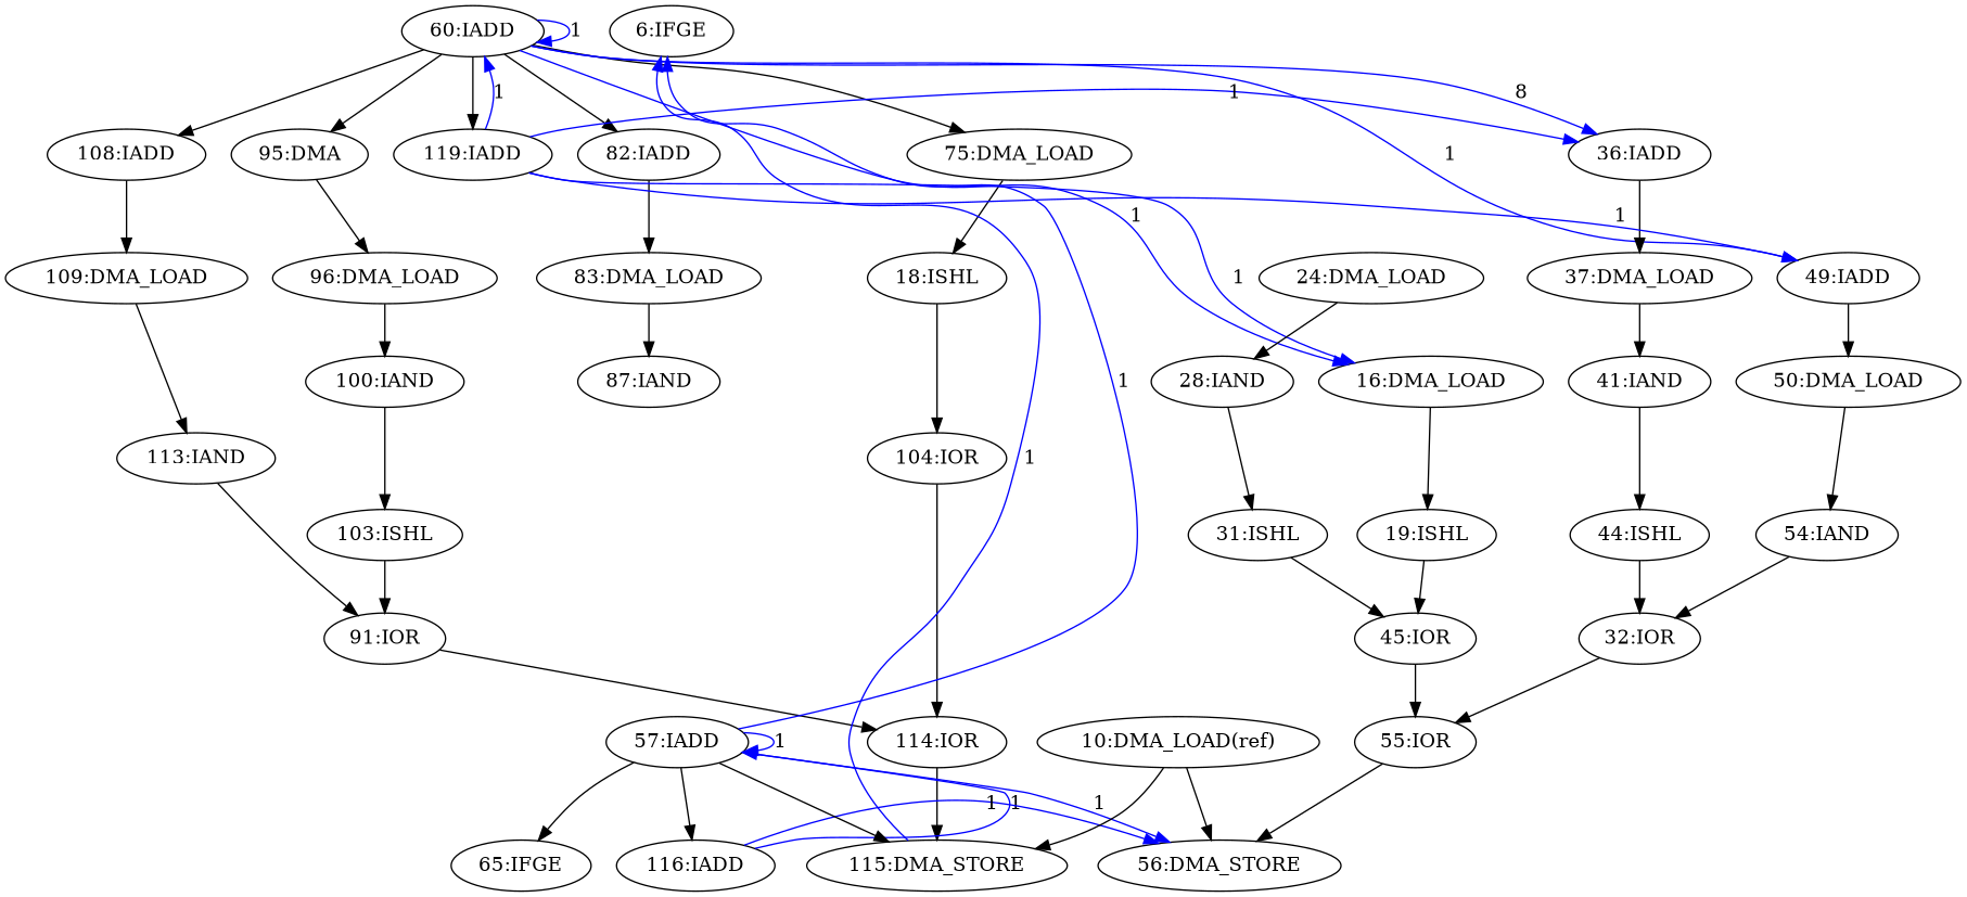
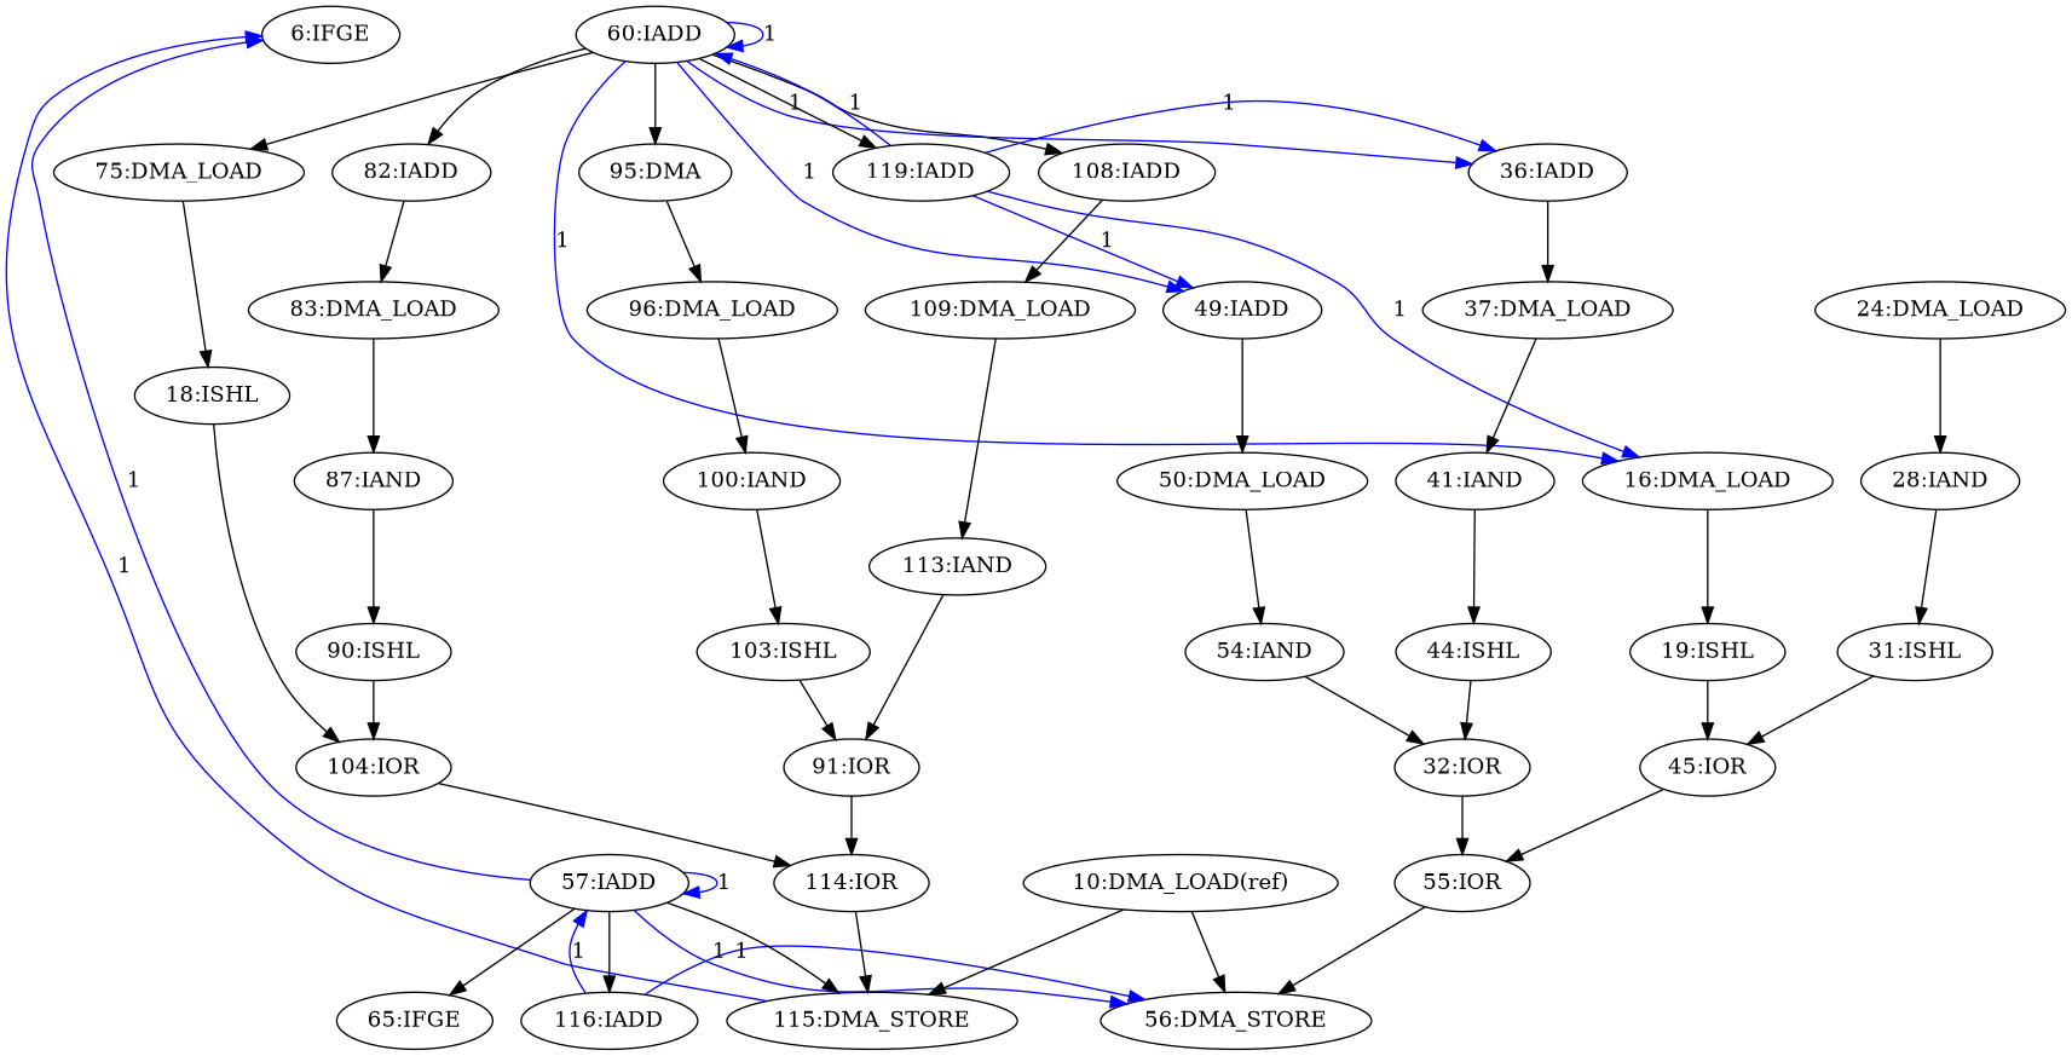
  digraph {
    n1 [label="87:IAND"]
+   n2 [label="90:ISHL"]
    n3 [label="104:IOR"]
    n4 [label="83:DMA_LOAD"]
    n5 [label="100:IAND"]
    n6 [label="103:ISHL"]
    n7 [label="91:IOR"]
    n8 [label="96:DMA_LOAD"]
    n9 [label="75:DMA_LOAD"]
    n10 [label="18:ISHL"]
    n11 [label="60:IADD"]
    n12 [label="108:IADD"]
    n13 [label="16:DMA_LOAD"]
    n14 [label="36:IADD"]
    n15 [label="49:IADD"]
    n16 [label="82:IADD"]
    n17 [label="119:IADD"]
    n18 [label="95:DMA"]
    n19 [label="109:DMA_LOAD"]
    n20 [label="19:ISHL"]
    n21 [label="37:DMA_LOAD"]
    n22 [label="50:DMA_LOAD"]
    n23 [label="113:IAND"]
    n24 [label="114:IOR"]
    n25 [label="115:DMA_STORE"]
    n26 [label="116:IADD"]
    n27 [label="57:IADD"]
    n28 [label="56:DMA_STORE"]
    n29 [label="6:IFGE"]
    n30 [label="65:IFGE"]
    n31 [label="45:IOR"]
    n32 [label="55:IOR"]
    n33 [label="32:IOR"]
    n34 [label="28:IAND"]
    n35 [label="31:ISHL"]
    n36 [label="24:DMA_LOAD"]
    n37 [label="54:IAND"]
    n38 [label="41:IAND"]
    n39 [label="44:ISHL"]
    n40 [label="10:DMA_LOAD(ref)"]
+   n1 -> n2
+   n2 -> n3
    n3 -> n24
    n4 -> n1
    n5 -> n6
    n6 -> n7
    n7 -> n24
    n8 -> n5
    n9 -> n10
    n10 -> n3
    n11 -> n9
    n11 -> n11 [color=blue constraint=false label=1]
    n11 -> n12
    n11 -> n13 [color=blue constraint=false label=1]
-   n11 -> n14 [color=blue constraint=false label=8]
+   n11 -> n14 [color=blue constraint=false label=1]
    n11 -> n15 [color=blue constraint=false label=1]
    n11 -> n16
    n11 -> n17
    n11 -> n18
    n12 -> n19
    n13 -> n20
    n14 -> n21
    n15 -> n22
    n16 -> n4
    n17 -> n11 [color=blue constraint=false label=1]
    n17 -> n13 [color=blue constraint=false label=1]
    n17 -> n14 [color=blue constraint=false label=1]
    n17 -> n15 [color=blue constraint=false label=1]
    n18 -> n8
    n19 -> n23
    n20 -> n31
    n21 -> n38
    n22 -> n37
    n23 -> n7
    n24 -> n25
    n25 -> n29 [color=blue constraint=false label=1]
    n26 -> n27 [color=blue constraint=false label=1]
    n26 -> n28 [color=blue constraint=false label=1]
    n27 -> n25
    n27 -> n26
    n27 -> n27 [color=blue constraint=false label=1]
    n27 -> n28 [color=blue constraint=false label=1]
    n27 -> n29 [color=blue constraint=false label=1]
    n27 -> n30
    n31 -> n32
    n32 -> n28
    n33 -> n32
    n34 -> n35
    n35 -> n31
    n36 -> n34
    n37 -> n33
    n38 -> n39
    n39 -> n33
    n40 -> n25
    n40 -> n28
  }
